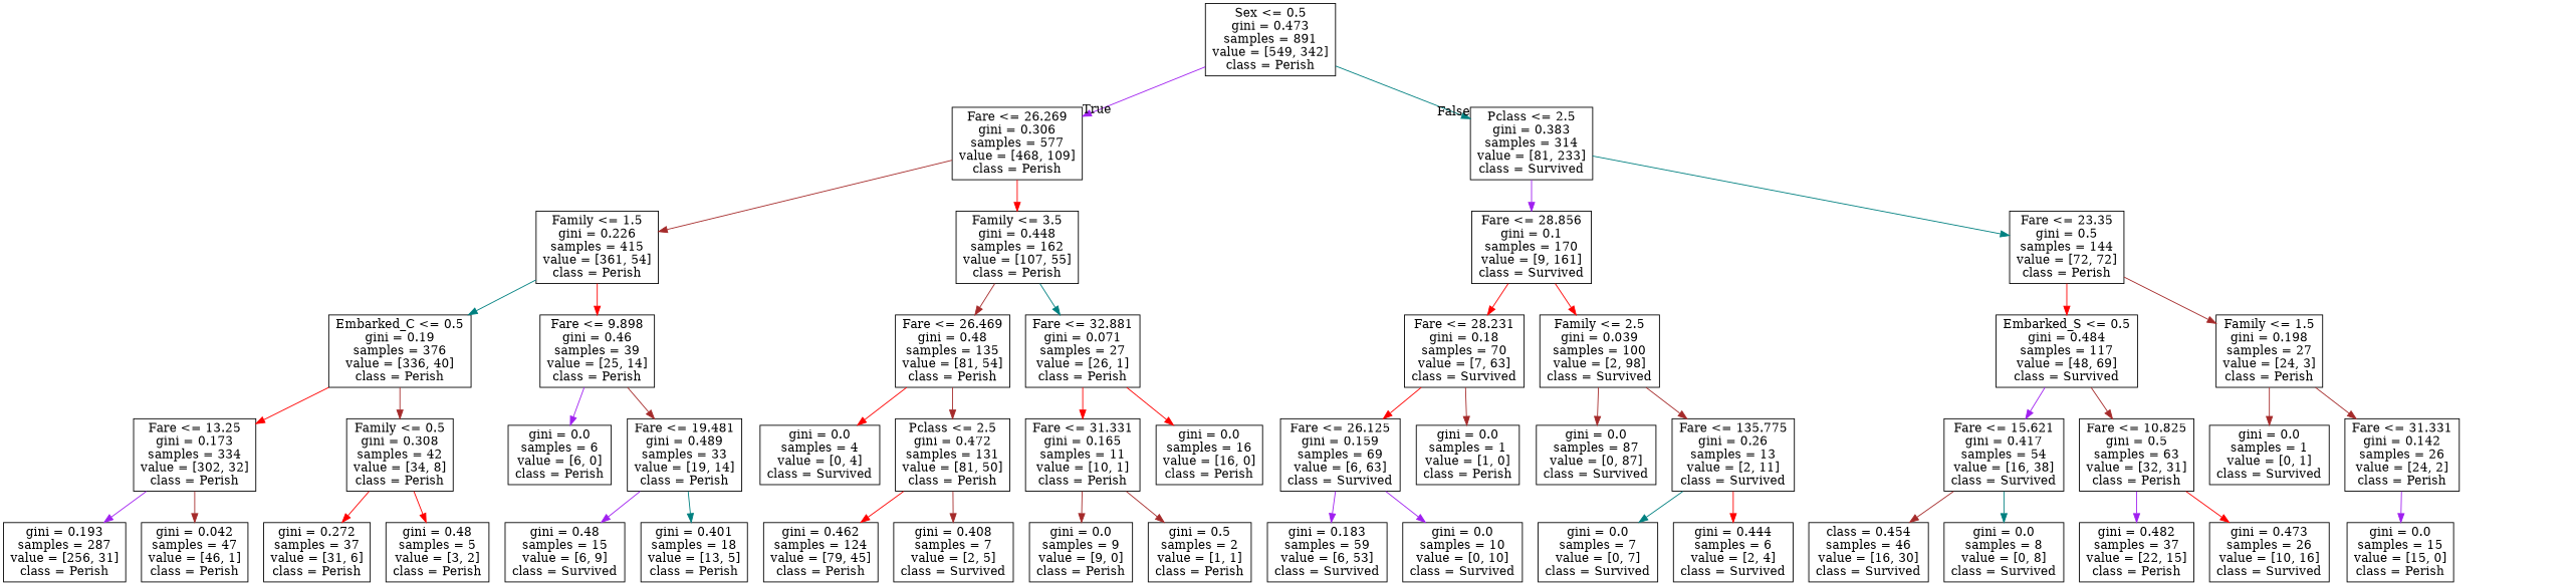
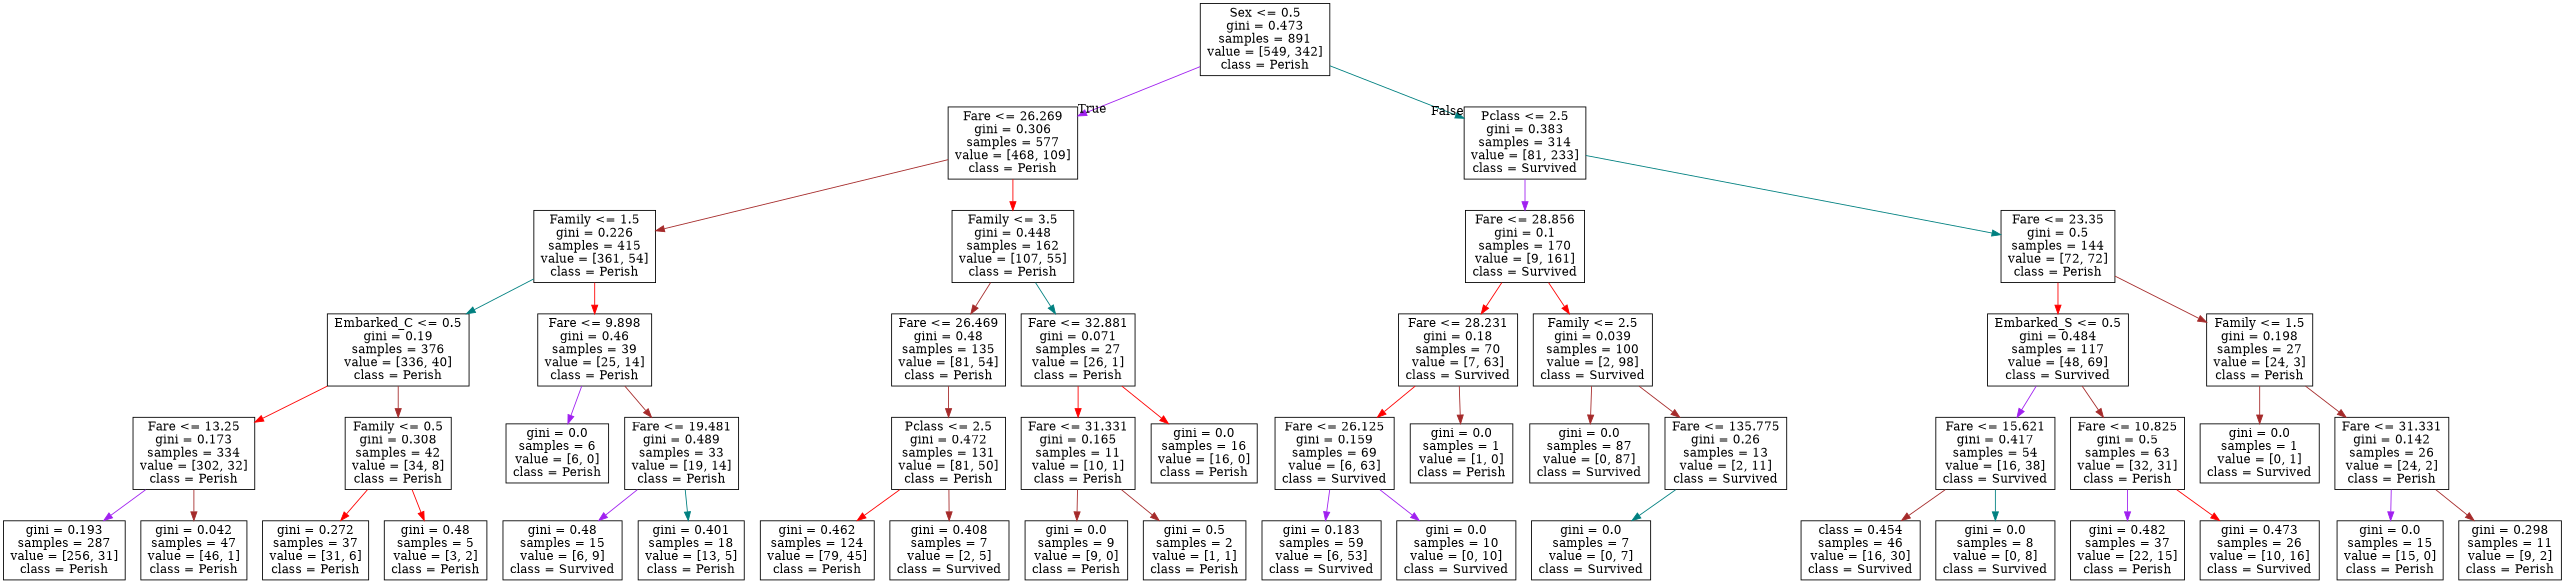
  digraph {
    node [shape=box]
    edge [color=brown]
    n1 [label="Sex <= 0.5\ngini = 0.473\nsamples = 891\nvalue = [549, 342]\nclass = Perish"]
    n2 [label="Fare <= 26.269\ngini = 0.306\nsamples = 577\nvalue = [468, 109]\nclass = Perish"]
    n3 [label="Pclass <= 2.5\ngini = 0.383\nsamples = 314\nvalue = [81, 233]\nclass = Survived"]
    n4 [label="Family <= 1.5\ngini = 0.226\nsamples = 415\nvalue = [361, 54]\nclass = Perish"]
    n5 [label="Family <= 3.5\ngini = 0.448\nsamples = 162\nvalue = [107, 55]\nclass = Perish"]
    n6 [label="Fare <= 28.856\ngini = 0.1\nsamples = 170\nvalue = [9, 161]\nclass = Survived"]
    n7 [label="Fare <= 23.35\ngini = 0.5\nsamples = 144\nvalue = [72, 72]\nclass = Perish"]
    n8 [label="Embarked_C <= 0.5\ngini = 0.19\nsamples = 376\nvalue = [336, 40]\nclass = Perish"]
    n9 [label="Fare <= 9.898\ngini = 0.46\nsamples = 39\nvalue = [25, 14]\nclass = Perish"]
    n10 [label="Fare <= 26.469\ngini = 0.48\nsamples = 135\nvalue = [81, 54]\nclass = Perish"]
    n11 [label="Fare <= 32.881\ngini = 0.071\nsamples = 27\nvalue = [26, 1]\nclass = Perish"]
    n12 [label="Fare <= 13.25\ngini = 0.173\nsamples = 334\nvalue = [302, 32]\nclass = Perish"]
    n13 [label="Family <= 0.5\ngini = 0.308\nsamples = 42\nvalue = [34, 8]\nclass = Perish"]
    n14 [label="gini = 0.0\nsamples = 6\nvalue = [6, 0]\nclass = Perish"]
    n15 [label="Fare <= 19.481\ngini = 0.489\nsamples = 33\nvalue = [19, 14]\nclass = Perish"]
    n16 [label="gini = 0.193\nsamples = 287\nvalue = [256, 31]\nclass = Perish"]
    n17 [label="gini = 0.042\nsamples = 47\nvalue = [46, 1]\nclass = Perish"]
    n18 [label="gini = 0.272\nsamples = 37\nvalue = [31, 6]\nclass = Perish"]
    n19 [label="gini = 0.48\nsamples = 5\nvalue = [3, 2]\nclass = Perish"]
    n20 [label="gini = 0.48\nsamples = 15\nvalue = [6, 9]\nclass = Survived"]
    n21 [label="gini = 0.401\nsamples = 18\nvalue = [13, 5]\nclass = Perish"]
-   n22 [label="gini = 0.0\nsamples = 4\nvalue = [0, 4]\nclass = Survived"]
    n23 [label="Pclass <= 2.5\ngini = 0.472\nsamples = 131\nvalue = [81, 50]\nclass = Perish"]
    n24 [label="Fare <= 31.331\ngini = 0.165\nsamples = 11\nvalue = [10, 1]\nclass = Perish"]
    n25 [label="gini = 0.0\nsamples = 16\nvalue = [16, 0]\nclass = Perish"]
    n26 [label="gini = 0.462\nsamples = 124\nvalue = [79, 45]\nclass = Perish"]
    n27 [label="gini = 0.408\nsamples = 7\nvalue = [2, 5]\nclass = Survived"]
    n28 [label="gini = 0.0\nsamples = 9\nvalue = [9, 0]\nclass = Perish"]
    n29 [label="gini = 0.5\nsamples = 2\nvalue = [1, 1]\nclass = Perish"]
    n30 [label="Fare <= 28.231\ngini = 0.18\nsamples = 70\nvalue = [7, 63]\nclass = Survived"]
    n31 [label="Family <= 2.5\ngini = 0.039\nsamples = 100\nvalue = [2, 98]\nclass = Survived"]
    n32 [label="Embarked_S <= 0.5\ngini = 0.484\nsamples = 117\nvalue = [48, 69]\nclass = Survived"]
    n33 [label="Family <= 1.5\ngini = 0.198\nsamples = 27\nvalue = [24, 3]\nclass = Perish"]
    n34 [label="Fare <= 26.125\ngini = 0.159\nsamples = 69\nvalue = [6, 63]\nclass = Survived"]
    n35 [label="gini = 0.0\nsamples = 1\nvalue = [1, 0]\nclass = Perish"]
    n36 [label="gini = 0.0\nsamples = 87\nvalue = [0, 87]\nclass = Survived"]
    n37 [label="Fare <= 135.775\ngini = 0.26\nsamples = 13\nvalue = [2, 11]\nclass = Survived"]
    n38 [label="gini = 0.183\nsamples = 59\nvalue = [6, 53]\nclass = Survived"]
    n39 [label="gini = 0.0\nsamples = 10\nvalue = [0, 10]\nclass = Survived"]
    n40 [label="gini = 0.0\nsamples = 7\nvalue = [0, 7]\nclass = Survived"]
-   n41 [label="gini = 0.444\nsamples = 6\nvalue = [2, 4]\nclass = Survived"]
    n42 [label="Fare <= 15.621\ngini = 0.417\nsamples = 54\nvalue = [16, 38]\nclass = Survived"]
    n43 [label="Fare <= 10.825\ngini = 0.5\nsamples = 63\nvalue = [32, 31]\nclass = Perish"]
    n44 [label="gini = 0.0\nsamples = 1\nvalue = [0, 1]\nclass = Survived"]
    n45 [label="Fare <= 31.331\ngini = 0.142\nsamples = 26\nvalue = [24, 2]\nclass = Perish"]
    n46 [label="class = 0.454\nsamples = 46\nvalue = [16, 30]\nclass = Survived"]
    n47 [label="gini = 0.0\nsamples = 8\nvalue = [0, 8]\nclass = Survived"]
    n48 [label="gini = 0.482\nsamples = 37\nvalue = [22, 15]\nclass = Perish"]
    n49 [label="gini = 0.473\nsamples = 26\nvalue = [10, 16]\nclass = Survived"]
    n50 [label="gini = 0.0\nsamples = 15\nvalue = [15, 0]\nclass = Perish"]
+   n51 [label="gini = 0.298\nsamples = 11\nvalue = [9, 2]\nclass = Perish"]
    n1 -> n2 [color=purple headlabel=True labelangle=45 labeldistance=2.5]
    n1 -> n3 [color=teal headlabel=False labelangle=-45 labeldistance=2.5]
    n2 -> n4
    n2 -> n5 [color=red]
    n3 -> n6 [color=purple]
    n3 -> n7 [color=teal]
    n4 -> n8 [color=teal]
    n4 -> n9 [color=red]
    n5 -> n10
    n5 -> n11 [color=teal]
    n6 -> n30 [color=red]
    n6 -> n31 [color=red]
    n7 -> n32 [color=red]
    n7 -> n33
    n8 -> n12 [color=red]
    n8 -> n13
    n9 -> n14 [color=purple]
    n9 -> n15
-   n10 -> n22 [color=red]
    n10 -> n23
    n11 -> n24 [color=red]
    n11 -> n25 [color=red]
    n12 -> n16 [color=purple]
    n12 -> n17
    n13 -> n18 [color=red]
    n13 -> n19 [color=red]
    n15 -> n20 [color=purple]
    n15 -> n21 [color=teal]
    n23 -> n26 [color=red]
    n23 -> n27
    n24 -> n28
    n24 -> n29
    n30 -> n34 [color=red]
    n30 -> n35
    n31 -> n36
    n31 -> n37
    n32 -> n42 [color=purple]
    n32 -> n43
    n33 -> n44
    n33 -> n45
    n34 -> n38 [color=purple]
    n34 -> n39 [color=purple]
    n37 -> n40 [color=teal]
-   n37 -> n41 [color=red]
    n42 -> n46
    n42 -> n47 [color=teal]
    n43 -> n48 [color=purple]
    n43 -> n49 [color=red]
    n45 -> n50 [color=purple]
+   n45 -> n51
  }
